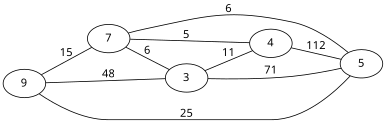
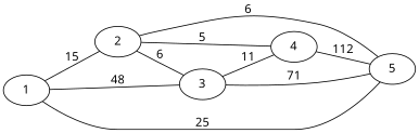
  graph {
    fontname="Noto Sans"
    rankdir=LR
    node [fontname="Noto Sans"]
    edge [fontname="Noto Sans"]
-   1 [label=9]
-   2 [label=7]
+   1
+   2
    3
    4
    5
    1 -- 2 [label=15]
    1 -- 3 [label=48]
    2 -- 3 [label=6]
    2 -- 4 [label=5]
    3 -- 4 [label=11]
    3 -- 5 [label=71]
    4 -- 5 [label=112]
    5 -- 1 [label=25]
    5 -- 2 [label=6]
  }
